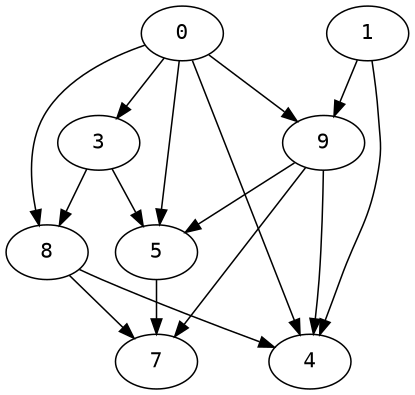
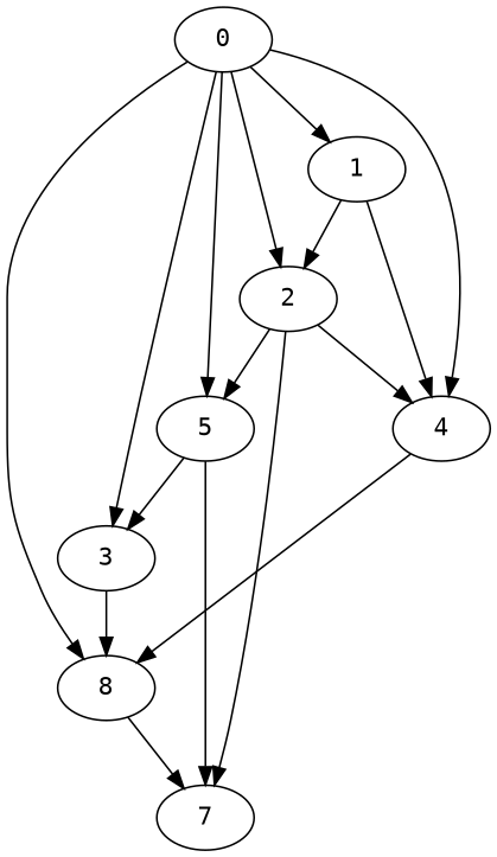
  digraph {
    fontname="DejaVu Sans Mono"
    node [Processor=4 Weight=141 fontname="DejaVu Sans Mono"]
    edge [Weight=8 fontname="DejaVu Sans Mono"]
    5 [Processor=1 Start=217]
    7 [Start=528 Weight=53]
    3 [Processor=2 Start=42 Weight=159]
    n4 [Start=387 label=8]
    1 [Processor=3 Start=38 Weight=88]
    4 [Start=211 Weight=176]
-   2 [Start=35 Weight=176 label=9]
+   2 [Start=35 Weight=176]
    0 [Start=0 Weight=35]
    5 -> 7 [Weight=4]
-   3 -> 5 [Weight=5]
+   5 -> 3 [Weight=5]
    3 -> n4
    n4 -> 7
    1 -> 4 [Weight=10]
    1 -> 2 [Weight=6]
-   n4 -> 4 [Weight=2]
+   4 -> n4 [Weight=2]
    2 -> 5 [Weight=6]
    2 -> 7 [Weight=3]
    2 -> 4
    0 -> 5 [Weight=9]
    0 -> 3 [Weight=7]
    0 -> n4 [Weight=4]
+   0 -> 1 [Weight=3]
    0 -> 4 [Weight=5]
    0 -> 2 [Weight=9]
  }
